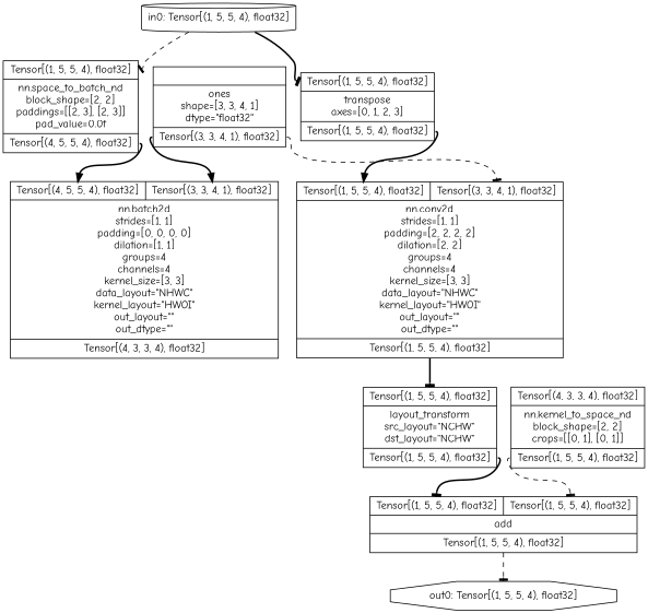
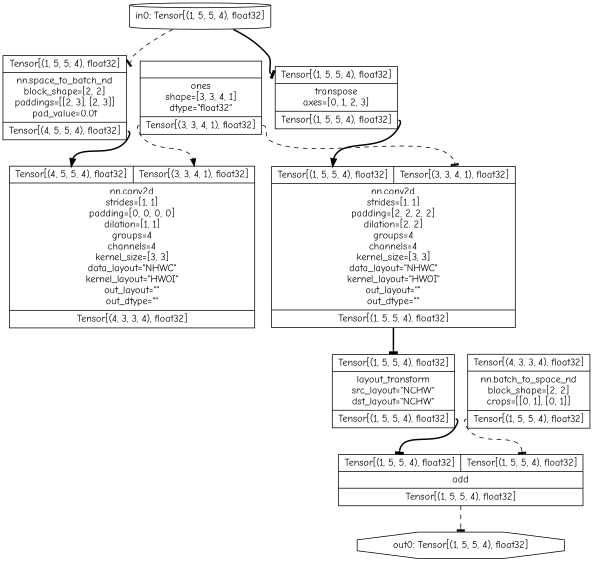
  digraph {
    fontname="Comic Neue"
    node [fontname="Comic Neue" shape=record]
    edge [arrowhead=tee fontname="Comic Neue" headport=i0 style=bold tailport=o0]
    n1 [label="in0: Tensor[(1, 5, 5, 4), float32]" shape=cylinder]
    n2 [label="{{<i0>Tensor[(1, 5, 5, 4), float32]}|transpose\naxes=[0, 1, 2, 3]|{<o0>Tensor[(1, 5, 5, 4), float32]}}"]
    n3 [label="{{<i0>Tensor[(1, 5, 5, 4), float32]}|nn.space_to_batch_nd\nblock_shape=[2, 2]\npaddings=[[2, 3], [2, 3]]\npad_value=0.0f|{<o0>Tensor[(4, 5, 5, 4), float32]}}"]
    n4 [label="{{<i0>Tensor[(1, 5, 5, 4), float32]|<i1>Tensor[(3, 3, 4, 1), float32]}|nn.conv2d\nstrides=[1, 1]\npadding=[2, 2, 2, 2]\ndilation=[2, 2]\ngroups=4\nchannels=4\nkernel_size=[3, 3]\ndata_layout=\"NHWC\"\nkernel_layout=\"HWOI\"\nout_layout=\"\"\nout_dtype=\"\"|{<o0>Tensor[(1, 5, 5, 4), float32]}}"]
-   n5 [label="{{<i0>Tensor[(4, 5, 5, 4), float32]|<i1>Tensor[(3, 3, 4, 1), float32]}|nn.batch2d\nstrides=[1, 1]\npadding=[0, 0, 0, 0]\ndilation=[1, 1]\ngroups=4\nchannels=4\nkernel_size=[3, 3]\ndata_layout=\"NHWC\"\nkernel_layout=\"HWOI\"\nout_layout=\"\"\nout_dtype=\"\"|{<o0>Tensor[(4, 3, 3, 4), float32]}}"]
+   n5 [label="{{<i0>Tensor[(4, 5, 5, 4), float32]|<i1>Tensor[(3, 3, 4, 1), float32]}|nn.conv2d\nstrides=[1, 1]\npadding=[0, 0, 0, 0]\ndilation=[1, 1]\ngroups=4\nchannels=4\nkernel_size=[3, 3]\ndata_layout=\"NHWC\"\nkernel_layout=\"HWOI\"\nout_layout=\"\"\nout_dtype=\"\"|{<o0>Tensor[(4, 3, 3, 4), float32]}}"]
    n6 [label="{{<i0>Tensor[(1, 5, 5, 4), float32]}|layout_transform\nsrc_layout=\"NCHW\"\ndst_layout=\"NCHW\"|{<o0>Tensor[(1, 5, 5, 4), float32]}}"]
    n7 [label="{{}|ones\nshape=[3, 3, 4, 1]\ndtype=\"float32\"|{<o0>Tensor[(3, 3, 4, 1), float32]}}"]
    n8 [label="{{<i0>Tensor[(1, 5, 5, 4), float32]|<i1>Tensor[(1, 5, 5, 4), float32]}|add\n|{<o0>Tensor[(1, 5, 5, 4), float32]}}"]
    n9 [label="out0: Tensor[(1, 5, 5, 4), float32]" shape=octagon]
-   n10 [label="{{<i0>Tensor[(4, 3, 3, 4), float32]}|nn.kernel_to_space_nd\nblock_shape=[2, 2]\ncrops=[[0, 1], [0, 1]]|{<o0>Tensor[(1, 5, 5, 4), float32]}}"]
+   n10 [label="{{<i0>Tensor[(4, 3, 3, 4), float32]}|nn.batch_to_space_nd\nblock_shape=[2, 2]\ncrops=[[0, 1], [0, 1]]|{<o0>Tensor[(1, 5, 5, 4), float32]}}"]
    n1 -> n2
    n1 -> n3 [style=dashed]
    n2 -> n4 [arrowhead=normal]
    n3 -> n5 [arrowhead=normal]
    n4 -> n6
    n6 -> n8
    n7 -> n4 [headport=i1 style=dashed]
-   n7 -> n5 [arrowhead=normal headport=i1]
+   n7 -> n5 [arrowhead=normal headport=i1 style=dashed]
    n8 -> n9 [style=dashed]
    n10 -> n8 [headport=i1 style=dashed]
  }
